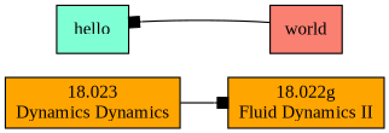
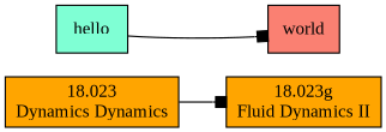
  digraph {
    fontname="Liberation Serif"
    rankdir=LR
    node [fillcolor=orange fontname="Liberation Serif" shape=rect style=filled]
    edge [arrowhead=box fontname="Liberation Serif"]
    n1 [label="18.023\nDynamics Dynamics"]
-   n2 [label="18.022g\nFluid Dynamics II"]
+   n2 [label="18.023g\nFluid Dynamics II"]
    hello [fillcolor=aquamarine]
    world [fillcolor=salmon]
    n1 -> n2
-   world -> hello
+   hello -> world
  }
